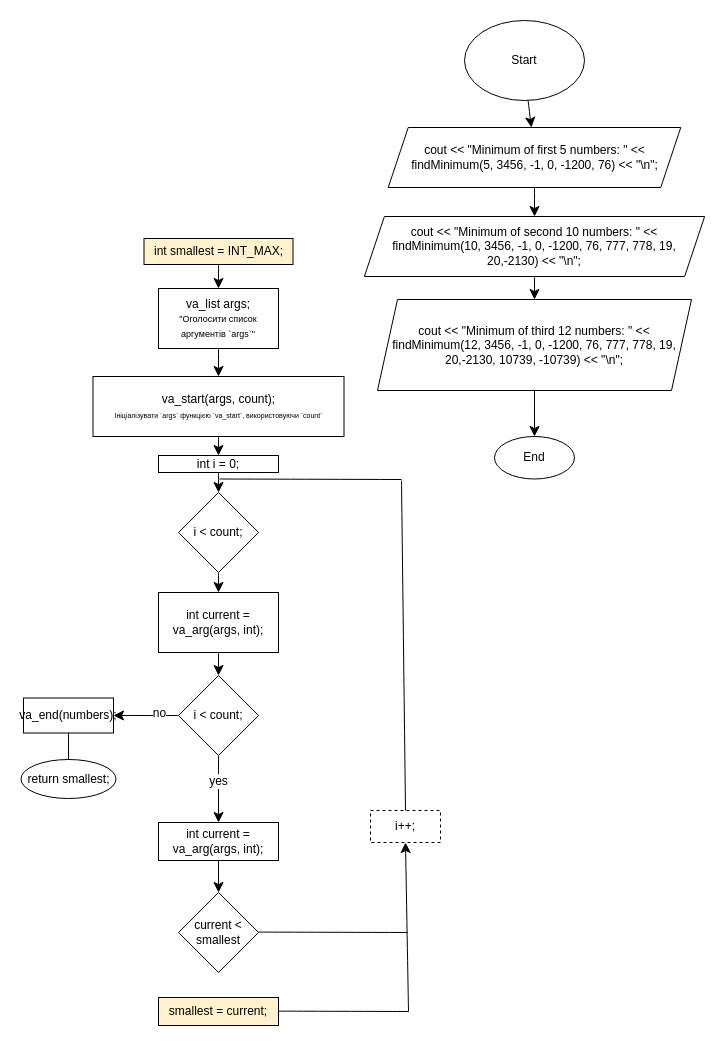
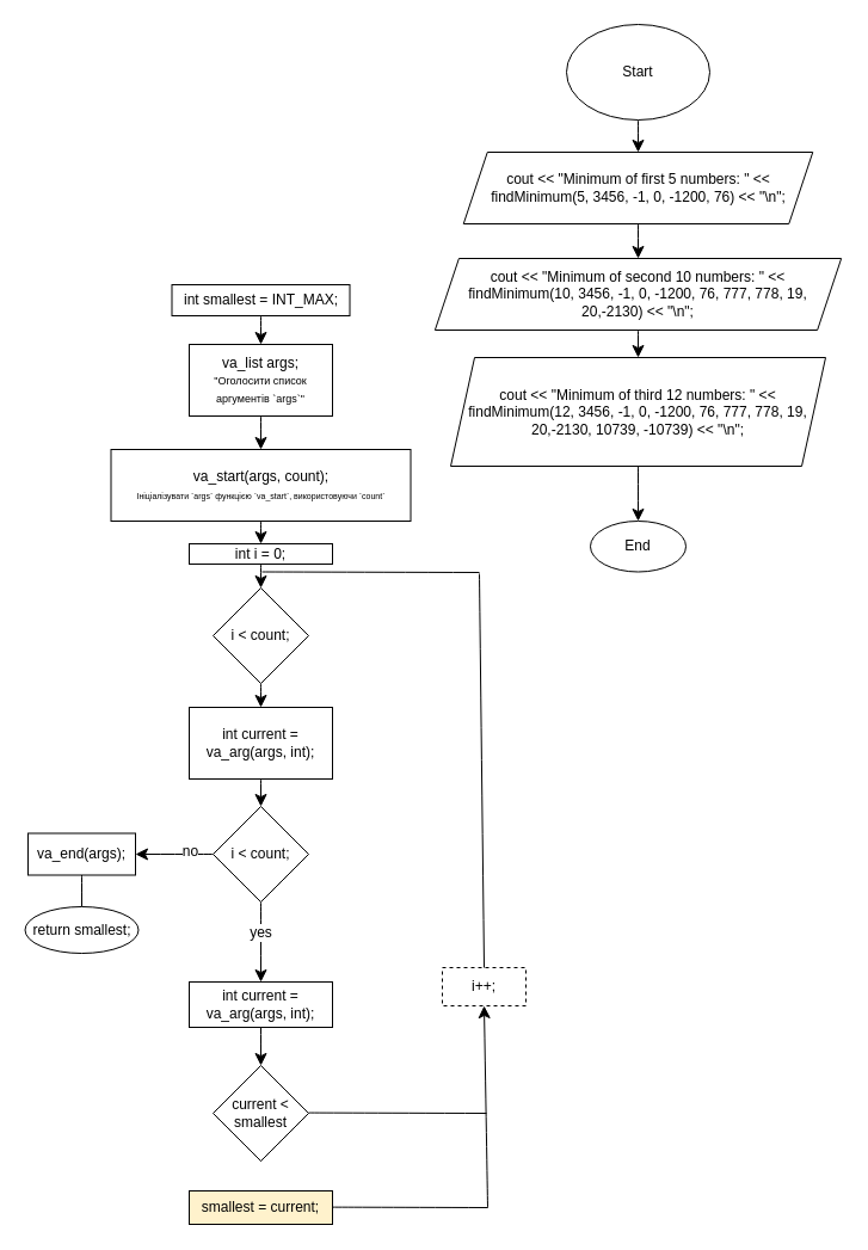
  <mxCell id="0" />
  <mxCell id="1" parent="0" />
  <mxCell id="2" value="" style="edgeStyle=none;curved=1;rounded=0;orthogonalLoop=1;jettySize=auto;html=1;fontSize=12;startSize=8;endSize=8;" edge="1" parent="1" source="3" target="14"><mxGeometry relative="1" as="geometry" /></mxCell>
- <mxCell id="3" value="int smallest = INT_MAX;" style="whiteSpace=wrap;html=1;fillColor=#fff2cc;" vertex="1" parent="1"><mxGeometry x="143.5" y="238" width="149" height="26" as="geometry" /></mxCell>
+ <mxCell id="3" value="int smallest = INT_MAX;" style="whiteSpace=wrap;html=1;" vertex="1" parent="1"><mxGeometry x="143.5" y="238" width="149" height="26" as="geometry" /></mxCell>
  <mxCell id="4" value="" style="edgeStyle=none;curved=1;rounded=0;orthogonalLoop=1;jettySize=auto;html=1;fontSize=12;startSize=8;endSize=8;" edge="1" parent="1" source="5" target="7"><mxGeometry relative="1" as="geometry" /></mxCell>
- <mxCell id="5" value="Start" style="ellipse;whiteSpace=wrap;html=1;" vertex="1" parent="1"><mxGeometry x="464" y="20" width="120" height="80" as="geometry" /></mxCell>
+ <mxCell id="5" value="Start" style="ellipse;whiteSpace=wrap;html=1;" vertex="1" parent="1"><mxGeometry x="474" y="20" width="120" height="80" as="geometry" /></mxCell>
  <mxCell id="6" value="" style="edgeStyle=none;curved=1;rounded=0;orthogonalLoop=1;jettySize=auto;html=1;fontSize=12;startSize=8;endSize=8;" edge="1" parent="1" source="7" target="9"><mxGeometry relative="1" as="geometry" /></mxCell>
  <mxCell id="7" value="cout &amp;lt;&amp;lt; &quot;Minimum of first 5 numbers: &quot; &amp;lt;&amp;lt; findMinimum(5, 3456, -1, 0, -1200, 76) &amp;lt;&amp;lt; &quot;\n&quot;;" style="shape=parallelogram;perimeter=parallelogramPerimeter;whiteSpace=wrap;html=1;fixedSize=1;" vertex="1" parent="1"><mxGeometry x="387.75" y="127" width="292.5" height="60" as="geometry" /></mxCell>
  <mxCell id="8" value="" style="edgeStyle=none;curved=1;rounded=0;orthogonalLoop=1;jettySize=auto;html=1;fontSize=12;startSize=8;endSize=8;" edge="1" parent="1" source="9" target="11"><mxGeometry relative="1" as="geometry" /></mxCell>
  <mxCell id="9" value="cout &amp;lt;&amp;lt; &quot;Minimum of second 10 numbers: &quot; &amp;lt;&amp;lt; findMinimum(10, 3456, -1, 0, -1200, 76, 777, 778, 19, 20,-2130) &amp;lt;&amp;lt; &quot;\n&quot;;" style="shape=parallelogram;perimeter=parallelogramPerimeter;whiteSpace=wrap;html=1;fixedSize=1;" vertex="1" parent="1"><mxGeometry x="363.88" y="216" width="340.25" height="60" as="geometry" /></mxCell>
  <mxCell id="10" value="" style="edgeStyle=none;curved=1;rounded=0;orthogonalLoop=1;jettySize=auto;html=1;fontSize=12;startSize=8;endSize=8;" edge="1" parent="1" source="11" target="12"><mxGeometry relative="1" as="geometry" /></mxCell>
  <mxCell id="11" value="cout &amp;lt;&amp;lt; &quot;Minimum of third 12 numbers: &quot; &amp;lt;&amp;lt; findMinimum(12, 3456, -1, 0, -1200, 76, 777, 778, 19, 20,-2130, 10739, -10739) &amp;lt;&amp;lt; &quot;\n&quot;;" style="shape=parallelogram;perimeter=parallelogramPerimeter;whiteSpace=wrap;html=1;fixedSize=1;" vertex="1" parent="1"><mxGeometry x="377" y="299" width="314" height="91" as="geometry" /></mxCell>
  <mxCell id="12" value="End" style="ellipse;whiteSpace=wrap;html=1;" vertex="1" parent="1"><mxGeometry x="494.01" y="436" width="80" height="42.5" as="geometry" /></mxCell>
  <mxCell id="13" value="" style="edgeStyle=none;curved=1;rounded=0;orthogonalLoop=1;jettySize=auto;html=1;fontSize=12;startSize=8;endSize=8;" edge="1" parent="1" source="14" target="16"><mxGeometry relative="1" as="geometry" /></mxCell>
  <mxCell id="14" value="va_list args;&lt;div&gt;&lt;font style=&quot;font-size: 9px;&quot;&gt;&quot;Оголосити список аргументів `args`&quot;&lt;/font&gt;&lt;/div&gt;" style="whiteSpace=wrap;html=1;" vertex="1" parent="1"><mxGeometry x="158" y="288" width="120" height="60" as="geometry" /></mxCell>
  <mxCell id="15" value="" style="edgeStyle=none;curved=1;rounded=0;orthogonalLoop=1;jettySize=auto;html=1;fontSize=12;startSize=8;endSize=8;" edge="1" parent="1" source="16" target="18"><mxGeometry relative="1" as="geometry" /></mxCell>
  <mxCell id="16" value="&lt;font style=&quot;font-size: 12px;&quot;&gt;va_start(args, count);&lt;/font&gt;&lt;div&gt;&lt;font style=&quot;font-size: 7px;&quot;&gt;Ініціалізувати `args` функцією `va_start`, використовуючи `count`&lt;/font&gt;&lt;/div&gt;" style="whiteSpace=wrap;html=1;" vertex="1" parent="1"><mxGeometry x="92.5" y="376" width="251" height="60" as="geometry" /></mxCell>
  <mxCell id="17" value="" style="edgeStyle=none;curved=1;rounded=0;orthogonalLoop=1;jettySize=auto;html=1;fontSize=12;startSize=8;endSize=8;" edge="1" parent="1" source="18" target="20"><mxGeometry relative="1" as="geometry" /></mxCell>
  <mxCell id="18" value="int i = 0;" style="whiteSpace=wrap;html=1;" vertex="1" parent="1"><mxGeometry x="158" y="455" width="120" height="17" as="geometry" /></mxCell>
  <mxCell id="19" value="" style="edgeStyle=none;curved=1;rounded=0;orthogonalLoop=1;jettySize=auto;html=1;fontSize=12;startSize=8;endSize=8;" edge="1" parent="1" source="20" target="22"><mxGeometry relative="1" as="geometry" /></mxCell>
  <mxCell id="20" value="i &amp;lt; count;" style="rhombus;whiteSpace=wrap;html=1;" vertex="1" parent="1"><mxGeometry x="178" y="492" width="80" height="80" as="geometry" /></mxCell>
  <mxCell id="21" value="" style="edgeStyle=none;curved=1;rounded=0;orthogonalLoop=1;jettySize=auto;html=1;fontSize=12;startSize=8;endSize=8;" edge="1" parent="1" source="22" target="27"><mxGeometry relative="1" as="geometry" /></mxCell>
  <mxCell id="22" value="int current = va_arg(args, int);" style="whiteSpace=wrap;html=1;" vertex="1" parent="1"><mxGeometry x="158" y="592" width="120" height="60" as="geometry" /></mxCell>
  <mxCell id="23" value="" style="edgeStyle=none;curved=1;rounded=0;orthogonalLoop=1;jettySize=auto;html=1;fontSize=12;startSize=8;endSize=8;" edge="1" parent="1" source="27" target="29"><mxGeometry relative="1" as="geometry" /></mxCell>
  <mxCell id="24" value="no" style="edgeLabel;html=1;align=center;verticalAlign=middle;resizable=0;points=[];fontSize=12;" vertex="1" connectable="0" parent="23"><mxGeometry x="-0.371" y="-3" relative="1" as="geometry"><mxPoint as="offset" /></mxGeometry></mxCell>
  <mxCell id="25" value="" style="edgeStyle=none;curved=1;rounded=0;orthogonalLoop=1;jettySize=auto;html=1;fontSize=12;startSize=8;endSize=8;" edge="1" parent="1" source="27" target="32"><mxGeometry relative="1" as="geometry" /></mxCell>
  <mxCell id="26" value="yes" style="edgeLabel;html=1;align=center;verticalAlign=middle;resizable=0;points=[];fontSize=12;" vertex="1" connectable="0" parent="25"><mxGeometry x="-0.249" y="-1" relative="1" as="geometry"><mxPoint as="offset" /></mxGeometry></mxCell>
  <mxCell id="27" value="i &amp;lt; count;" style="rhombus;whiteSpace=wrap;html=1;" vertex="1" parent="1"><mxGeometry x="178" y="675" width="80" height="80" as="geometry" /></mxCell>
  <mxCell id="28" value="" style="edgeStyle=none;curved=1;rounded=0;orthogonalLoop=1;jettySize=auto;html=1;fontSize=12;startSize=8;endSize=8;endArrow=none;" edge="1" parent="1" source="29" target="30"><mxGeometry relative="1" as="geometry" /></mxCell>
- <mxCell id="29" value="va_end(numbers);" style="rounded=0;whiteSpace=wrap;html=1;" vertex="1" parent="1"><mxGeometry x="23" y="697.5" width="90" height="35" as="geometry" /></mxCell>
+ <mxCell id="29" value="va_end(args);" style="rounded=0;whiteSpace=wrap;html=1;" vertex="1" parent="1"><mxGeometry x="23" y="697.5" width="90" height="35" as="geometry" /></mxCell>
  <mxCell id="30" value="return smallest;" style="ellipse;whiteSpace=wrap;html=1;rounded=0;" vertex="1" parent="1"><mxGeometry x="20.5" y="759" width="95" height="39" as="geometry" /></mxCell>
  <mxCell id="31" value="" style="edgeStyle=none;curved=1;rounded=0;orthogonalLoop=1;jettySize=auto;html=1;fontSize=12;startSize=8;endSize=8;" edge="1" parent="1" source="32" target="34"><mxGeometry relative="1" as="geometry" /></mxCell>
  <mxCell id="32" value="int current = va_arg(args, int);" style="whiteSpace=wrap;html=1;" vertex="1" parent="1"><mxGeometry x="158" y="822" width="120" height="38" as="geometry" /></mxCell>
  <mxCell id="33" value="" style="edgeStyle=none;curved=1;rounded=0;orthogonalLoop=1;jettySize=auto;html=1;fontSize=12;startSize=8;endSize=8;" edge="1" parent="1" source="34"><mxGeometry relative="1" as="geometry"><mxPoint x="218" y="956" as="targetPoint" /></mxGeometry></mxCell>
  <mxCell id="34" value="current &amp;lt; smallest" style="rhombus;whiteSpace=wrap;html=1;" vertex="1" parent="1"><mxGeometry x="178" y="892" width="80" height="80" as="geometry" /></mxCell>
  <mxCell id="35" value="smallest = current;" style="whiteSpace=wrap;html=1;fillColor=#fff2cc;" vertex="1" parent="1"><mxGeometry x="158" y="997" width="120" height="28" as="geometry" /></mxCell>
  <mxCell id="36" value="i++;" style="rounded=0;whiteSpace=wrap;html=1;dashed=1;" vertex="1" parent="1"><mxGeometry x="370" y="810" width="70" height="32" as="geometry" /></mxCell>
  <mxCell id="37" value="" style="endArrow=none;html=1;rounded=0;fontSize=12;startSize=8;endSize=8;curved=1;" edge="1" parent="1"><mxGeometry width="50" height="50" relative="1" as="geometry"><mxPoint x="278" y="1010.63" as="sourcePoint" /><mxPoint x="408" y="1011" as="targetPoint" /></mxGeometry></mxCell>
  <mxCell id="38" value="" style="endArrow=classic;html=1;rounded=0;fontSize=12;startSize=8;endSize=8;curved=1;entryX=0.5;entryY=1;entryDx=0;entryDy=0;" edge="1" parent="1" target="36"><mxGeometry width="50" height="50" relative="1" as="geometry"><mxPoint x="408" y="1011" as="sourcePoint" /><mxPoint x="297" y="886" as="targetPoint" /></mxGeometry></mxCell>
  <mxCell id="39" value="" style="endArrow=none;html=1;rounded=0;fontSize=12;startSize=8;endSize=8;curved=1;" edge="1" parent="1"><mxGeometry width="50" height="50" relative="1" as="geometry"><mxPoint x="258" y="931.57" as="sourcePoint" /><mxPoint x="407" y="932" as="targetPoint" /></mxGeometry></mxCell>
  <mxCell id="40" value="" style="endArrow=none;html=1;rounded=0;fontSize=12;startSize=8;endSize=8;curved=1;entryX=0.5;entryY=0;entryDx=0;entryDy=0;" edge="1" parent="1" target="36"><mxGeometry width="50" height="50" relative="1" as="geometry"><mxPoint x="401" y="480" as="sourcePoint" /><mxPoint x="417" y="942" as="targetPoint" /></mxGeometry></mxCell>
  <mxCell id="41" value="" style="endArrow=none;html=1;rounded=0;fontSize=12;startSize=8;endSize=8;curved=1;" edge="1" parent="1"><mxGeometry width="50" height="50" relative="1" as="geometry"><mxPoint x="219" y="478.5" as="sourcePoint" /><mxPoint x="401" y="479" as="targetPoint" /></mxGeometry></mxCell>
